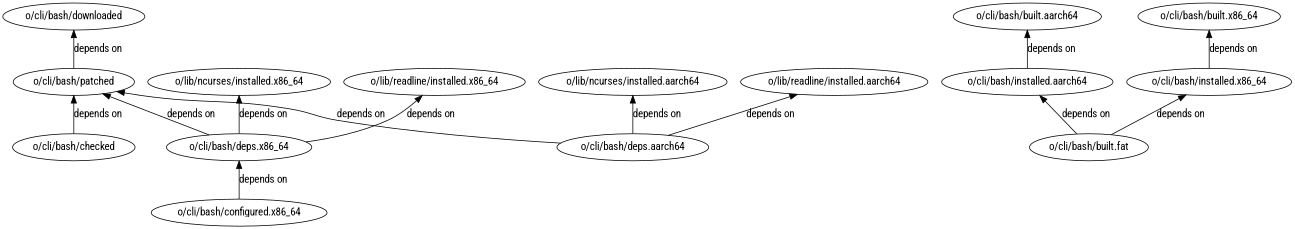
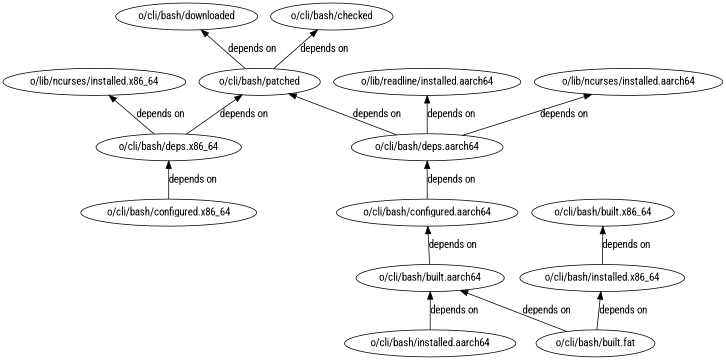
  digraph {
    fontname="Roboto Condensed"
    rankdir=TB
    node [fontname="Roboto Condensed"]
    edge [dir=back fontname="Roboto Condensed"]
    n1 [label="o/cli/bash/downloaded"]
    n2 [label="o/cli/bash/patched"]
    n3 [label="o/cli/bash/checked"]
    n4 [label="o/cli/bash/deps.x86_64"]
    n5 [label="o/cli/bash/deps.aarch64"]
    n6 [label="o/cli/bash/configured.x86_64"]
+   n7 [label="o/cli/bash/configured.aarch64"]
    n8 [label="o/cli/bash/built.aarch64"]
    n9 [label="o/cli/bash/built.x86_64"]
    n10 [label="o/cli/bash/installed.x86_64"]
    n11 [label="o/cli/bash/installed.aarch64"]
    n12 [label="o/cli/bash/built.fat"]
    n13 [label="o/lib/ncurses/installed.x86_64"]
-   n14 [label="o/lib/readline/installed.x86_64"]
    n15 [label="o/lib/ncurses/installed.aarch64"]
    n16 [label="o/lib/readline/installed.aarch64"]
    n1 -> n2 [label="depends on"]
    n2 -> n4 [label="depends on"]
    n2 -> n5 [label="depends on"]
-   n2 -> n3 [label="depends on"]
+   n3 -> n2 [label="depends on"]
    n4 -> n6 [label="depends on"]
+   n5 -> n7 [label="depends on"]
+   n7 -> n8 [label="depends on"]
    n8 -> n11 [label="depends on"]
    n9 -> n10 [label="depends on"]
    n10 -> n12 [label="depends on"]
-   n11 -> n12 [label="depends on"]
+   n8 -> n12 [label="depends on"]
    n13 -> n4 [label="depends on"]
-   n14 -> n4 [label="depends on"]
    n15 -> n5 [label="depends on"]
    n16 -> n5 [label="depends on"]
  }
